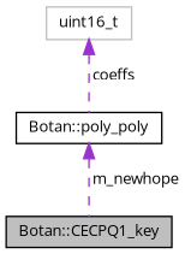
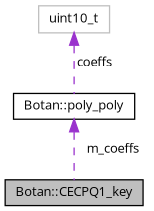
  digraph {
    fontname="Open Sans"
    node [color=black fillcolor=white fontname="Open Sans" fontsize=10 shape=record style=filled]
    edge [color=darkorchid3 dir=back fontname="Open Sans" fontsize=10 labelfontname=Helvetica labelfontsize=10 style=dashed]
    n1 [fillcolor=grey75 fontcolor=black height=0.2 label="Botan::CECPQ1_key" width=0.4]
    n2 [height=0.2 label="Botan::poly_poly" width=0.4]
-   n3 [color=grey75 height=0.2 label=uint16_t width=0.4]
-   n2 -> n1 [label=" m_newhope"]
+   n3 [color=grey75 height=0.2 label=uint10_t width=0.4]
+   n2 -> n1 [label=" m_coeffs"]
    n3 -> n2 [label=" coeffs"]
  }
